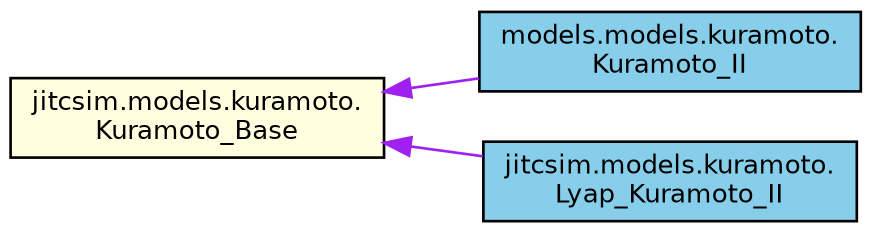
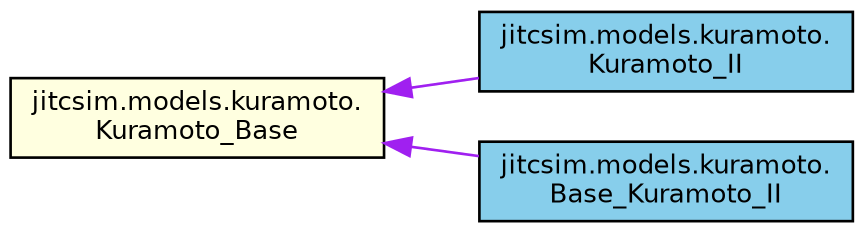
  digraph {
    rankdir=LR
    node [color=black fillcolor=skyblue fontname=Helvetica fontsize=10 shape=record style=filled]
    edge [color=purple dir=back fontname=Helvetica fontsize=10 labelfontname=Helvetica labelfontsize=10 style=solid]
-   n1 [fontcolor=black height=0.2 label="models.models.kuramoto.\lKuramoto_II" width=0.4]
-   n2 [height=0.2 label="jitcsim.models.kuramoto.\lLyap_Kuramoto_II" width=0.4]
+   n1 [fontcolor=black height=0.2 label="jitcsim.models.kuramoto.\lKuramoto_II" width=0.4]
+   n2 [height=0.2 label="jitcsim.models.kuramoto.\lBase_Kuramoto_II" width=0.4]
    n3 [fillcolor=lightyellow height=0.2 label="jitcsim.models.kuramoto.\lKuramoto_Base" width=0.4]
    n3 -> n1
    n3 -> n2
  }
